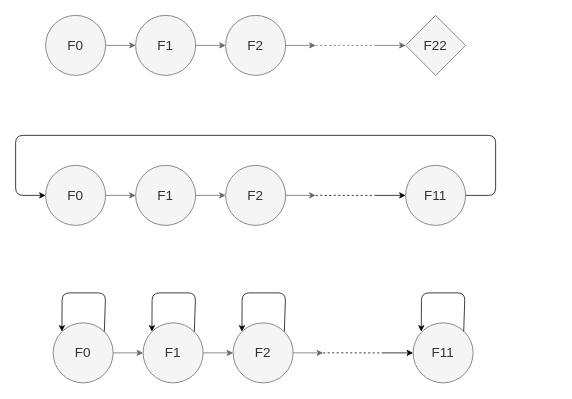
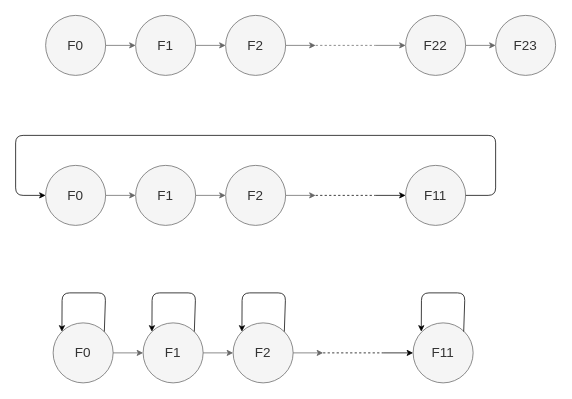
  <mxCell id="0" />
  <mxCell id="1" parent="0" />
  <mxCell id="2" value="F0" style="ellipse;whiteSpace=wrap;html=1;aspect=fixed;fillColor=#f5f5f5;strokeColor=#666666;fontColor=#333333;fontSize=18;" vertex="1" parent="1"><mxGeometry x="60" y="220" width="80" height="80" as="geometry" /></mxCell>
  <mxCell id="3" value="F1" style="ellipse;whiteSpace=wrap;html=1;aspect=fixed;fillColor=#f5f5f5;strokeColor=#666666;fontColor=#333333;fontSize=18;" vertex="1" parent="1"><mxGeometry x="180" y="220" width="80" height="80" as="geometry" /></mxCell>
  <mxCell id="4" value="F2" style="ellipse;whiteSpace=wrap;html=1;aspect=fixed;fillColor=#f5f5f5;strokeColor=#666666;fontColor=#333333;fontSize=18;" vertex="1" parent="1"><mxGeometry x="300" y="220" width="80" height="80" as="geometry" /></mxCell>
- <mxCell id="6" value="F22" style="rhombus;whiteSpace=wrap;html=1;aspect=fixed;fillColor=#f5f5f5;strokeColor=#666666;fontColor=#333333;fontSize=18;" vertex="1" parent="1"><mxGeometry x="540" y="20" width="80" height="80" as="geometry" /></mxCell>
+ <mxCell id="5" value="F23" style="ellipse;whiteSpace=wrap;html=1;aspect=fixed;fillColor=#f5f5f5;strokeColor=#666666;fontColor=#333333;fontSize=18;" vertex="1" parent="1"><mxGeometry x="660" y="20" width="80" height="80" as="geometry" /></mxCell>
+ <mxCell id="6" value="F22" style="ellipse;whiteSpace=wrap;html=1;aspect=fixed;fillColor=#f5f5f5;strokeColor=#666666;fontColor=#333333;fontSize=18;" vertex="1" parent="1"><mxGeometry x="540" y="20" width="80" height="80" as="geometry" /></mxCell>
  <mxCell id="7" value="" style="endArrow=classic;html=1;exitX=1;exitY=0.5;exitDx=0;exitDy=0;entryX=0;entryY=0.5;entryDx=0;entryDy=0;fillColor=#f5f5f5;strokeColor=#666666;fontSize=18;" edge="1" parent="1" source="2" target="3"><mxGeometry width="50" height="50" relative="1" as="geometry"><mxPoint x="180" y="390" as="sourcePoint" /><mxPoint x="230" y="340" as="targetPoint" /></mxGeometry></mxCell>
  <mxCell id="8" value="" style="endArrow=classic;html=1;exitX=1;exitY=0.5;exitDx=0;exitDy=0;entryX=0;entryY=0.5;entryDx=0;entryDy=0;fillColor=#f5f5f5;strokeColor=#666666;fontSize=18;" edge="1" parent="1" source="3" target="4"><mxGeometry width="50" height="50" relative="1" as="geometry"><mxPoint x="330" y="430" as="sourcePoint" /><mxPoint x="380" y="380" as="targetPoint" /></mxGeometry></mxCell>
+ <mxCell id="9" value="" style="endArrow=classic;html=1;exitX=1;exitY=0.5;exitDx=0;exitDy=0;fillColor=#f5f5f5;strokeColor=#666666;fontSize=18;" edge="1" parent="1" source="6" target="5"><mxGeometry width="50" height="50" relative="1" as="geometry"><mxPoint x="660" y="190" as="sourcePoint" /><mxPoint x="710" y="140" as="targetPoint" /></mxGeometry></mxCell>
  <mxCell id="10" value="" style="endArrow=classic;html=1;exitX=1;exitY=0.5;exitDx=0;exitDy=0;fillColor=#f5f5f5;strokeColor=#666666;fontSize=18;" edge="1" parent="1" source="4"><mxGeometry width="50" height="50" relative="1" as="geometry"><mxPoint x="370" y="360" as="sourcePoint" /><mxPoint x="420" y="260" as="targetPoint" /></mxGeometry></mxCell>
  <mxCell id="11" value="" style="endArrow=classic;html=1;entryX=0;entryY=0.5;entryDx=0;entryDy=0;fillColor=#f5f5f5;strokeColor=#666666;fontSize=18;" edge="1" parent="1" target="6"><mxGeometry width="50" height="50" relative="1" as="geometry"><mxPoint x="500" y="60" as="sourcePoint" /><mxPoint x="580" y="130" as="targetPoint" /></mxGeometry></mxCell>
  <mxCell id="12" value="" style="endArrow=none;dashed=1;html=1;fillColor=#f5f5f5;strokeColor=#666666;fontSize=18;" edge="1" parent="1"><mxGeometry width="50" height="50" relative="1" as="geometry"><mxPoint x="420" y="60" as="sourcePoint" /><mxPoint x="500" y="60" as="targetPoint" /></mxGeometry></mxCell>
  <mxCell id="13" value="" style="endArrow=classic;html=1;fontSize=18;entryX=0;entryY=0.5;entryDx=0;entryDy=0;" edge="1" parent="1" target="14"><mxGeometry width="50" height="50" relative="1" as="geometry"><mxPoint x="500" y="260" as="sourcePoint" /><mxPoint x="520" y="230" as="targetPoint" /></mxGeometry></mxCell>
  <mxCell id="14" value="F11" style="ellipse;whiteSpace=wrap;html=1;aspect=fixed;fillColor=#f5f5f5;strokeColor=#666666;fontColor=#333333;fontSize=18;" vertex="1" parent="1"><mxGeometry x="540" y="220" width="80" height="80" as="geometry" /></mxCell>
  <mxCell id="15" value="" style="endArrow=none;dashed=1;html=1;fontSize=18;" edge="1" parent="1"><mxGeometry width="50" height="50" relative="1" as="geometry"><mxPoint x="420" y="260" as="sourcePoint" /><mxPoint x="500" y="260" as="targetPoint" /></mxGeometry></mxCell>
  <mxCell id="16" value="F0" style="ellipse;whiteSpace=wrap;html=1;aspect=fixed;fillColor=#f5f5f5;strokeColor=#666666;fontColor=#333333;fontSize=18;" vertex="1" parent="1"><mxGeometry x="60" y="20" width="80" height="80" as="geometry" /></mxCell>
  <mxCell id="17" value="F1" style="ellipse;whiteSpace=wrap;html=1;aspect=fixed;fillColor=#f5f5f5;strokeColor=#666666;fontColor=#333333;fontSize=18;" vertex="1" parent="1"><mxGeometry x="180" y="20" width="80" height="80" as="geometry" /></mxCell>
  <mxCell id="18" value="F2" style="ellipse;whiteSpace=wrap;html=1;aspect=fixed;fillColor=#f5f5f5;strokeColor=#666666;fontColor=#333333;fontSize=18;" vertex="1" parent="1"><mxGeometry x="300" y="20" width="80" height="80" as="geometry" /></mxCell>
  <mxCell id="19" value="" style="endArrow=classic;html=1;exitX=1;exitY=0.5;exitDx=0;exitDy=0;entryX=0;entryY=0.5;entryDx=0;entryDy=0;fillColor=#f5f5f5;strokeColor=#666666;fontSize=18;" edge="1" parent="1" source="16" target="17"><mxGeometry width="50" height="50" relative="1" as="geometry"><mxPoint x="180" y="190" as="sourcePoint" /><mxPoint x="230" y="140" as="targetPoint" /></mxGeometry></mxCell>
  <mxCell id="20" value="" style="endArrow=classic;html=1;exitX=1;exitY=0.5;exitDx=0;exitDy=0;entryX=0;entryY=0.5;entryDx=0;entryDy=0;fillColor=#f5f5f5;strokeColor=#666666;fontSize=18;" edge="1" parent="1" source="17" target="18"><mxGeometry width="50" height="50" relative="1" as="geometry"><mxPoint x="330" y="230" as="sourcePoint" /><mxPoint x="380" y="180" as="targetPoint" /></mxGeometry></mxCell>
  <mxCell id="21" value="" style="endArrow=classic;html=1;exitX=1;exitY=0.5;exitDx=0;exitDy=0;fillColor=#f5f5f5;strokeColor=#666666;fontSize=18;" edge="1" parent="1" source="18"><mxGeometry width="50" height="50" relative="1" as="geometry"><mxPoint x="370" y="160" as="sourcePoint" /><mxPoint x="420" y="60" as="targetPoint" /></mxGeometry></mxCell>
  <mxCell id="22" value="" style="endArrow=classic;html=1;fontSize=18;exitX=1;exitY=0.5;exitDx=0;exitDy=0;entryX=0;entryY=0.5;entryDx=0;entryDy=0;" edge="1" parent="1" source="14" target="2"><mxGeometry width="50" height="50" relative="1" as="geometry"><mxPoint x="670" y="280" as="sourcePoint" /><mxPoint x="20" y="260" as="targetPoint" /><Array as="points"><mxPoint x="660" y="260" /><mxPoint x="660" y="180" /><mxPoint x="20" y="180" /><mxPoint x="20" y="260" /></Array></mxGeometry></mxCell>
  <mxCell id="23" value="F0" style="ellipse;whiteSpace=wrap;html=1;aspect=fixed;fillColor=#f5f5f5;strokeColor=#666666;fontColor=#333333;fontSize=18;" vertex="1" parent="1"><mxGeometry x="70" y="430" width="80" height="80" as="geometry" /></mxCell>
  <mxCell id="24" value="F1" style="ellipse;whiteSpace=wrap;html=1;aspect=fixed;fillColor=#f5f5f5;strokeColor=#666666;fontColor=#333333;fontSize=18;" vertex="1" parent="1"><mxGeometry x="190" y="430" width="80" height="80" as="geometry" /></mxCell>
  <mxCell id="25" value="F2" style="ellipse;whiteSpace=wrap;html=1;aspect=fixed;fillColor=#f5f5f5;strokeColor=#666666;fontColor=#333333;fontSize=18;" vertex="1" parent="1"><mxGeometry x="310" y="430" width="80" height="80" as="geometry" /></mxCell>
  <mxCell id="26" value="" style="endArrow=classic;html=1;exitX=1;exitY=0.5;exitDx=0;exitDy=0;entryX=0;entryY=0.5;entryDx=0;entryDy=0;fillColor=#f5f5f5;strokeColor=#666666;fontSize=18;" edge="1" parent="1" source="23" target="24"><mxGeometry width="50" height="50" relative="1" as="geometry"><mxPoint x="190" y="600" as="sourcePoint" /><mxPoint x="240" y="550" as="targetPoint" /></mxGeometry></mxCell>
  <mxCell id="27" value="" style="endArrow=classic;html=1;exitX=1;exitY=0.5;exitDx=0;exitDy=0;entryX=0;entryY=0.5;entryDx=0;entryDy=0;fillColor=#f5f5f5;strokeColor=#666666;fontSize=18;" edge="1" parent="1" source="24" target="25"><mxGeometry width="50" height="50" relative="1" as="geometry"><mxPoint x="340" y="640" as="sourcePoint" /><mxPoint x="390" y="590" as="targetPoint" /></mxGeometry></mxCell>
  <mxCell id="28" value="" style="endArrow=classic;html=1;exitX=1;exitY=0.5;exitDx=0;exitDy=0;fillColor=#f5f5f5;strokeColor=#666666;fontSize=18;" edge="1" parent="1" source="25"><mxGeometry width="50" height="50" relative="1" as="geometry"><mxPoint x="380" y="570" as="sourcePoint" /><mxPoint x="430" y="470" as="targetPoint" /></mxGeometry></mxCell>
  <mxCell id="29" value="" style="endArrow=classic;html=1;fontSize=18;entryX=0;entryY=0.5;entryDx=0;entryDy=0;" edge="1" parent="1" target="30"><mxGeometry width="50" height="50" relative="1" as="geometry"><mxPoint x="510" y="470" as="sourcePoint" /><mxPoint x="530" y="440" as="targetPoint" /></mxGeometry></mxCell>
  <mxCell id="30" value="F11" style="ellipse;whiteSpace=wrap;html=1;aspect=fixed;fillColor=#f5f5f5;strokeColor=#666666;fontColor=#333333;fontSize=18;" vertex="1" parent="1"><mxGeometry x="550" y="430" width="80" height="80" as="geometry" /></mxCell>
  <mxCell id="31" value="" style="endArrow=none;dashed=1;html=1;fontSize=18;" edge="1" parent="1"><mxGeometry width="50" height="50" relative="1" as="geometry"><mxPoint x="430" y="470" as="sourcePoint" /><mxPoint x="510" y="470" as="targetPoint" /></mxGeometry></mxCell>
  <mxCell id="32" value="" style="endArrow=classic;html=1;fontSize=18;exitX=1;exitY=0;exitDx=0;exitDy=0;entryX=0;entryY=0;entryDx=0;entryDy=0;" edge="1" parent="1" source="23" target="23"><mxGeometry width="50" height="50" relative="1" as="geometry"><mxPoint x="140" y="400" as="sourcePoint" /><mxPoint x="80" y="390" as="targetPoint" /><Array as="points"><mxPoint x="140" y="390" /><mxPoint x="82" y="390" /></Array></mxGeometry></mxCell>
  <mxCell id="33" value="" style="endArrow=classic;html=1;fontSize=18;exitX=1;exitY=0;exitDx=0;exitDy=0;entryX=0;entryY=0;entryDx=0;entryDy=0;" edge="1" parent="1"><mxGeometry width="50" height="50" relative="1" as="geometry"><mxPoint x="258.284" y="441.716" as="sourcePoint" /><mxPoint x="201.716" y="441.716" as="targetPoint" /><Array as="points"><mxPoint x="260" y="390" /><mxPoint x="202" y="390" /></Array></mxGeometry></mxCell>
  <mxCell id="34" value="" style="endArrow=classic;html=1;fontSize=18;exitX=1;exitY=0;exitDx=0;exitDy=0;entryX=0;entryY=0;entryDx=0;entryDy=0;" edge="1" parent="1"><mxGeometry width="50" height="50" relative="1" as="geometry"><mxPoint x="378.284" y="441.716" as="sourcePoint" /><mxPoint x="321.716" y="441.716" as="targetPoint" /><Array as="points"><mxPoint x="380" y="390" /><mxPoint x="322" y="390" /></Array></mxGeometry></mxCell>
  <mxCell id="35" value="" style="endArrow=classic;html=1;fontSize=18;exitX=1;exitY=0;exitDx=0;exitDy=0;entryX=0;entryY=0;entryDx=0;entryDy=0;" edge="1" parent="1"><mxGeometry width="50" height="50" relative="1" as="geometry"><mxPoint x="617.424" y="441.716" as="sourcePoint" /><mxPoint x="560.856" y="441.716" as="targetPoint" /><Array as="points"><mxPoint x="619.14" y="390" /><mxPoint x="561.14" y="390" /></Array></mxGeometry></mxCell>
